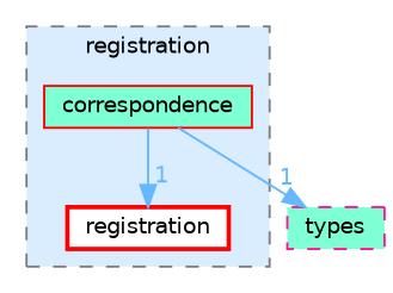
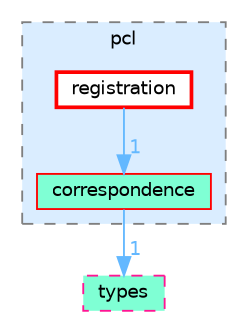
  digraph {
    compound=true
    node [color=red fillcolor=aquamarine fontname=Helvetica fontsize=10 shape=box]
    edge [color=steelblue1 fontcolor=steelblue1 fontname=Helvetica fontsize=10 headlabel=1 labeldistance=1.5 labelfontname=Helvetica labelfontsize=10]
    n1 [height=0.2 label=correspondence style=filled width=0.4]
    n2 [fillcolor=white height=0.2 label=registration style="filled,bold" width=0.4]
    n3 [color=deeppink height=0.2 label=types style="filled,dashed" width=0.4]
    subgraph cluster_1 {
      bgcolor="#daedff"
      fontname=Helvetica
      fontsize=10
-     label=registration
+     label=pcl
      pencolor=grey50
      style="filled,dashed"
      n1
      n2
    }
    n1 -> n3
-   n1 -> n2
+   n2 -> n1
  }
